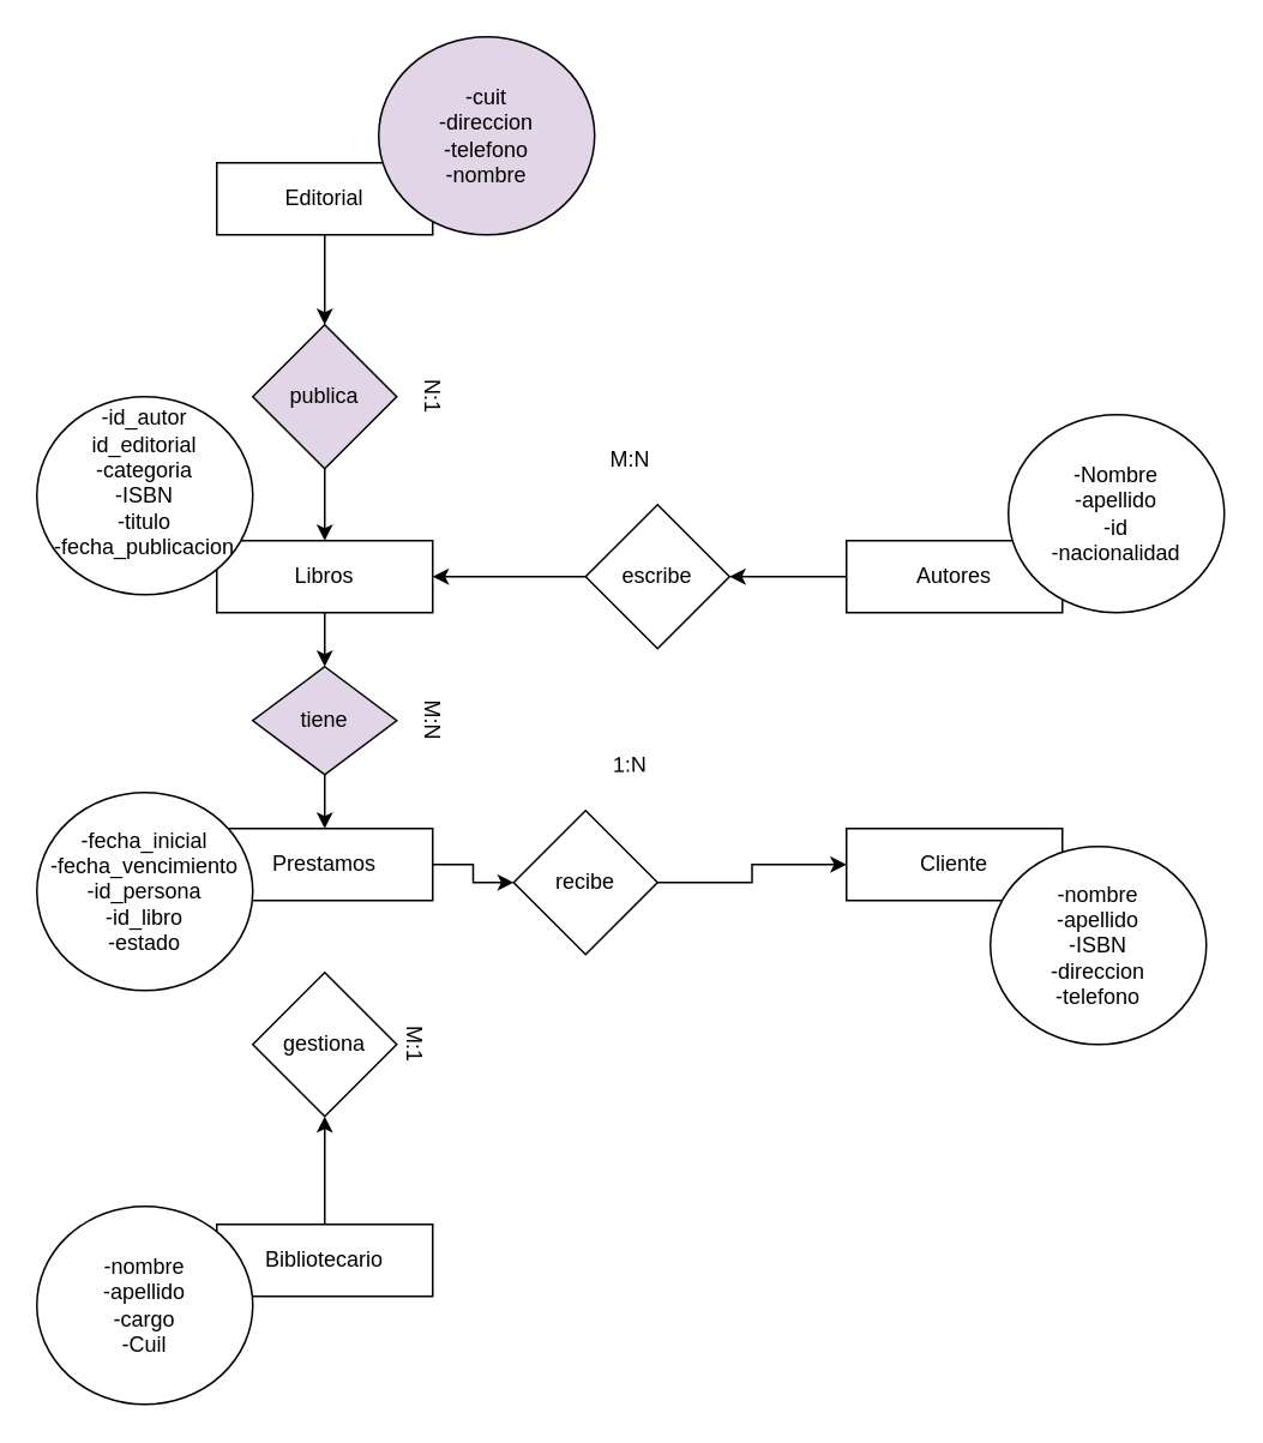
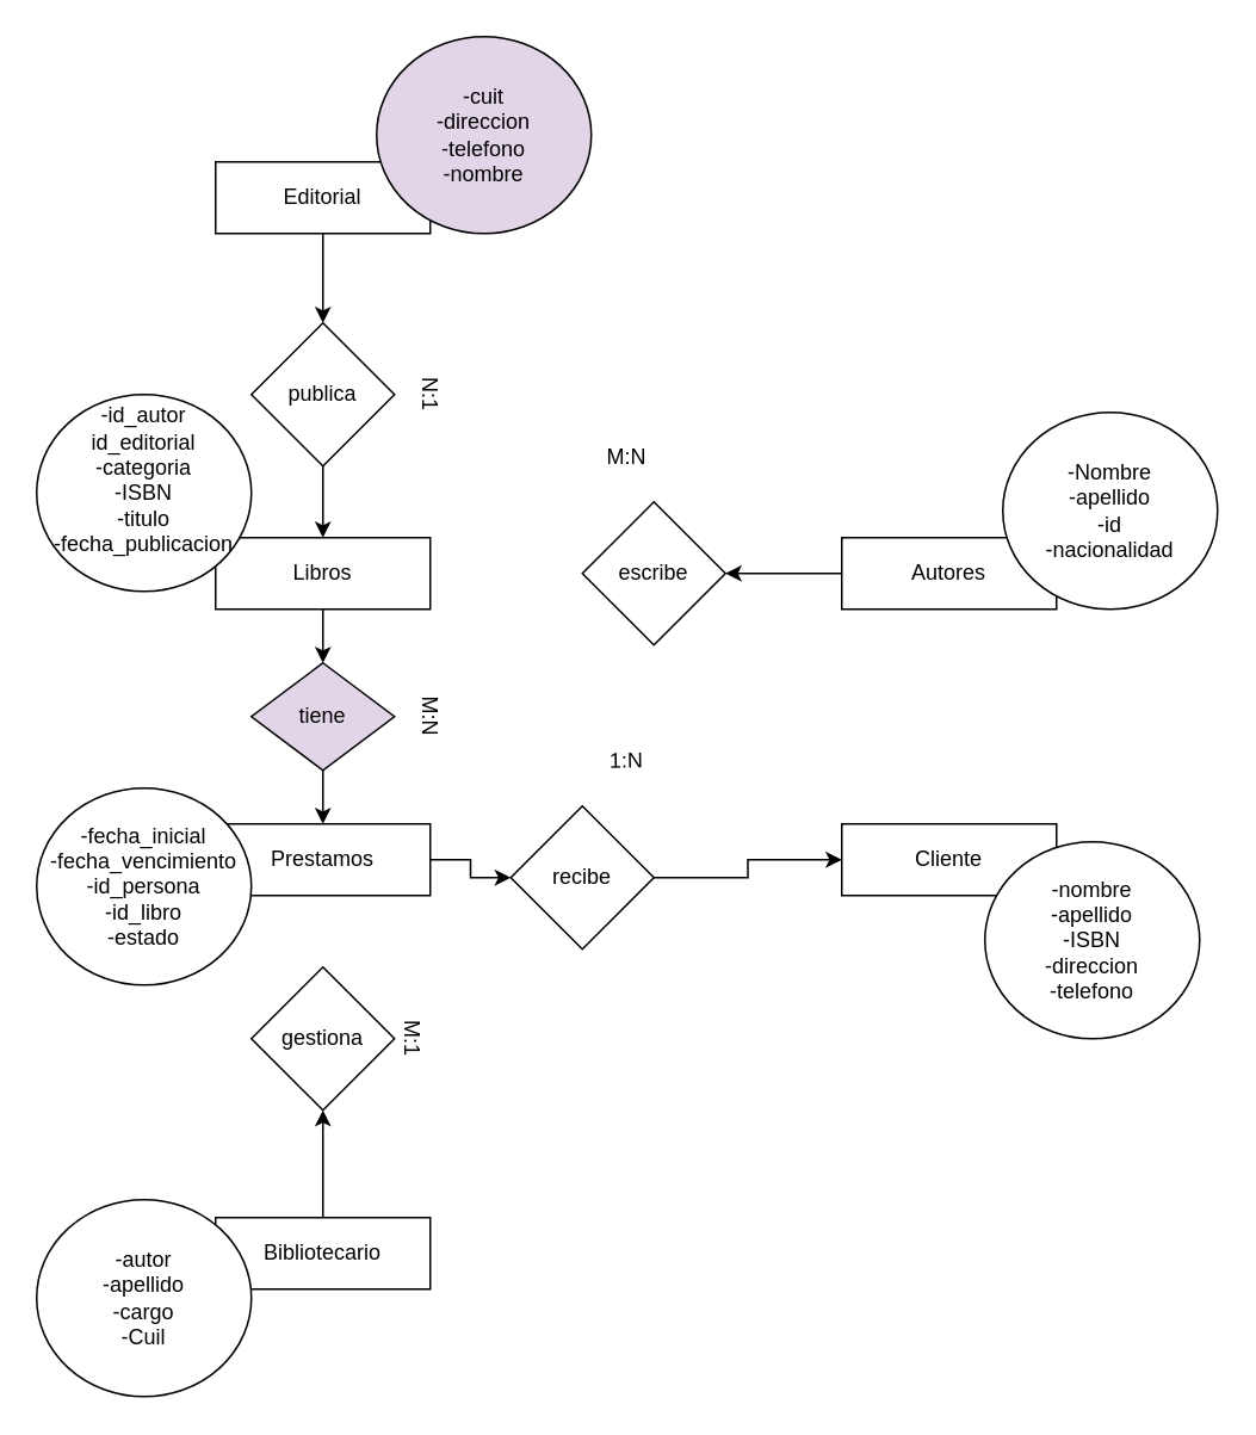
  <mxCell id="0" />
  <mxCell id="1" parent="0" />
  <mxCell id="2" value="" style="edgeStyle=orthogonalEdgeStyle;rounded=0;orthogonalLoop=1;jettySize=auto;html=1;" edge="1" parent="1" source="3" target="14"><mxGeometry relative="1" as="geometry" /></mxCell>
  <mxCell id="3" value="Libros" style="rounded=0;whiteSpace=wrap;html=1;" vertex="1" parent="1"><mxGeometry x="120" y="300" width="120" height="40" as="geometry" /></mxCell>
  <mxCell id="4" value="" style="edgeStyle=orthogonalEdgeStyle;rounded=0;orthogonalLoop=1;jettySize=auto;html=1;" edge="1" parent="1" source="5" target="10"><mxGeometry relative="1" as="geometry" /></mxCell>
  <mxCell id="5" value="Autores" style="rounded=0;whiteSpace=wrap;html=1;" vertex="1" parent="1"><mxGeometry x="470" y="300" width="120" height="40" as="geometry" /></mxCell>
  <mxCell id="6" value="" style="edgeStyle=orthogonalEdgeStyle;rounded=0;orthogonalLoop=1;jettySize=auto;html=1;" edge="1" parent="1" source="7" target="12"><mxGeometry relative="1" as="geometry" /></mxCell>
  <mxCell id="7" value="Prestamos" style="rounded=0;whiteSpace=wrap;html=1;" vertex="1" parent="1"><mxGeometry x="120" y="460" width="120" height="40" as="geometry" /></mxCell>
  <mxCell id="8" value="Cliente" style="rounded=0;whiteSpace=wrap;html=1;" vertex="1" parent="1"><mxGeometry x="470" y="460" width="120" height="40" as="geometry" /></mxCell>
- <mxCell id="9" value="" style="edgeStyle=orthogonalEdgeStyle;rounded=0;orthogonalLoop=1;jettySize=auto;html=1;" edge="1" parent="1" source="10" target="3"><mxGeometry relative="1" as="geometry" /></mxCell>
  <mxCell id="10" value="escribe" style="rhombus;whiteSpace=wrap;html=1;rounded=0;" vertex="1" parent="1"><mxGeometry x="325" y="280" width="80" height="80" as="geometry" /></mxCell>
  <mxCell id="11" value="" style="edgeStyle=orthogonalEdgeStyle;rounded=0;orthogonalLoop=1;jettySize=auto;html=1;" edge="1" parent="1" source="12" target="8"><mxGeometry relative="1" as="geometry" /></mxCell>
  <mxCell id="12" value="recibe" style="rhombus;whiteSpace=wrap;html=1;rounded=0;" vertex="1" parent="1"><mxGeometry x="285" y="450" width="80" height="80" as="geometry" /></mxCell>
  <mxCell id="13" value="" style="edgeStyle=orthogonalEdgeStyle;rounded=0;orthogonalLoop=1;jettySize=auto;html=1;" edge="1" parent="1" source="14" target="7"><mxGeometry relative="1" as="geometry" /></mxCell>
  <mxCell id="14" value="tiene" style="rhombus;whiteSpace=wrap;html=1;rounded=0;fillColor=#e1d5e7;" vertex="1" parent="1"><mxGeometry x="140" y="370" width="80" height="60" as="geometry" /></mxCell>
  <mxCell id="15" value="-id_autor&lt;div&gt;id_editorial&lt;br&gt;&lt;div&gt;-categoria&lt;/div&gt;&lt;div&gt;-ISBN&lt;/div&gt;&lt;div&gt;-titulo&lt;/div&gt;&lt;div&gt;-fecha_publicacion&lt;/div&gt;&lt;div&gt;&lt;br&gt;&lt;/div&gt;&lt;/div&gt;" style="ellipse;whiteSpace=wrap;html=1;" vertex="1" parent="1"><mxGeometry x="20" y="220" width="120" height="110" as="geometry" /></mxCell>
  <mxCell id="16" value="&lt;div&gt;-Nombre&lt;/div&gt;&lt;div&gt;-apellido&lt;/div&gt;&lt;div&gt;-id&lt;/div&gt;&lt;div&gt;-nacionalidad&lt;/div&gt;" style="ellipse;whiteSpace=wrap;html=1;" vertex="1" parent="1"><mxGeometry x="560" y="230" width="120" height="110" as="geometry" /></mxCell>
  <mxCell id="17" value="-fecha_inicial&lt;div&gt;-fecha_vencimiento&lt;/div&gt;&lt;div&gt;-id_persona&lt;/div&gt;&lt;div&gt;-id_libro&lt;/div&gt;&lt;div&gt;-estado&lt;/div&gt;" style="ellipse;whiteSpace=wrap;html=1;" vertex="1" parent="1"><mxGeometry x="20" y="440" width="120" height="110" as="geometry" /></mxCell>
  <mxCell id="18" value="-nombre&lt;div&gt;&lt;span style=&quot;background-color: transparent; color: light-dark(rgb(0, 0, 0), rgb(255, 255, 255));&quot;&gt;-apellido&lt;/span&gt;&lt;div&gt;-ISBN&lt;/div&gt;&lt;div&gt;-direccion&lt;/div&gt;&lt;div&gt;-telefono&lt;/div&gt;&lt;/div&gt;" style="ellipse;whiteSpace=wrap;html=1;" vertex="1" parent="1"><mxGeometry x="550" y="470" width="120" height="110" as="geometry" /></mxCell>
  <mxCell id="19" value="" style="edgeStyle=orthogonalEdgeStyle;rounded=0;orthogonalLoop=1;jettySize=auto;html=1;" edge="1" parent="1" source="20" target="22"><mxGeometry relative="1" as="geometry" /></mxCell>
  <mxCell id="20" value="Editorial" style="rounded=0;whiteSpace=wrap;html=1;" vertex="1" parent="1"><mxGeometry x="120" y="90" width="120" height="40" as="geometry" /></mxCell>
  <mxCell id="21" style="edgeStyle=orthogonalEdgeStyle;rounded=0;orthogonalLoop=1;jettySize=auto;html=1;" edge="1" parent="1" source="22" target="3"><mxGeometry relative="1" as="geometry" /></mxCell>
- <mxCell id="22" value="publica" style="rhombus;whiteSpace=wrap;html=1;rounded=0;fillColor=#e1d5e7;" vertex="1" parent="1"><mxGeometry x="140" width="80" height="80" as="geometry" y="180" /></mxCell>
+ <mxCell id="22" value="publica" style="rhombus;whiteSpace=wrap;html=1;rounded=0;" vertex="1" parent="1"><mxGeometry x="140" width="80" height="80" as="geometry" y="180" /></mxCell>
  <mxCell id="23" value="-cuit&lt;div&gt;-direccion&lt;/div&gt;&lt;div&gt;-telefono&lt;/div&gt;&lt;div&gt;-nombre&lt;/div&gt;" style="ellipse;whiteSpace=wrap;html=1;fillColor=#e1d5e7;" vertex="1" parent="1"><mxGeometry x="210" y="20" width="120" height="110" as="geometry" /></mxCell>
  <mxCell id="24" value="M:N" style="text;html=1;align=center;verticalAlign=middle;whiteSpace=wrap;rounded=0;" vertex="1" parent="1"><mxGeometry x="320" y="240" width="60" height="30" as="geometry" /></mxCell>
  <mxCell id="25" value="N:1" style="text;html=1;align=center;verticalAlign=middle;whiteSpace=wrap;rounded=0;rotation=90;" vertex="1" parent="1"><mxGeometry x="210" y="205" width="60" height="30" as="geometry" /></mxCell>
  <mxCell id="26" value="M:N" style="text;html=1;align=center;verticalAlign=middle;whiteSpace=wrap;rounded=0;rotation=90;" vertex="1" parent="1"><mxGeometry x="210" y="385" width="60" height="30" as="geometry" /></mxCell>
  <mxCell id="27" value="1:N" style="text;html=1;align=center;verticalAlign=middle;whiteSpace=wrap;rounded=0;rotation=-1;" vertex="1" parent="1"><mxGeometry x="320" y="410" width="60" height="30" as="geometry" /></mxCell>
  <mxCell id="28" value="" style="edgeStyle=orthogonalEdgeStyle;rounded=0;orthogonalLoop=1;jettySize=auto;html=1;" edge="1" parent="1" source="29" target="30"><mxGeometry relative="1" as="geometry" /></mxCell>
  <mxCell id="29" value="Bibliotecario" style="rounded=0;whiteSpace=wrap;html=1;" vertex="1" parent="1"><mxGeometry x="120" y="680" width="120" height="40" as="geometry" /></mxCell>
  <mxCell id="30" value="gestiona" style="rhombus;whiteSpace=wrap;html=1;rounded=0;" vertex="1" parent="1"><mxGeometry x="140" y="540" width="80" height="80" as="geometry" /></mxCell>
- <mxCell id="31" value="-nombre&lt;div&gt;-apellido&lt;/div&gt;&lt;div&gt;-cargo&lt;/div&gt;&lt;div&gt;-Cuil&lt;/div&gt;" style="ellipse;whiteSpace=wrap;html=1;" vertex="1" parent="1"><mxGeometry x="20" y="670" width="120" height="110" as="geometry" /></mxCell>
+ <mxCell id="31" value="-autor&lt;div&gt;-apellido&lt;/div&gt;&lt;div&gt;-cargo&lt;/div&gt;&lt;div&gt;-Cuil&lt;/div&gt;" style="ellipse;whiteSpace=wrap;html=1;" vertex="1" parent="1"><mxGeometry x="20" y="670" width="120" height="110" as="geometry" /></mxCell>
  <mxCell id="32" value="M:1" style="text;html=1;align=center;verticalAlign=middle;whiteSpace=wrap;rounded=0;rotation=90;" vertex="1" parent="1"><mxGeometry x="200" y="565" width="60" height="30" as="geometry" /></mxCell>
